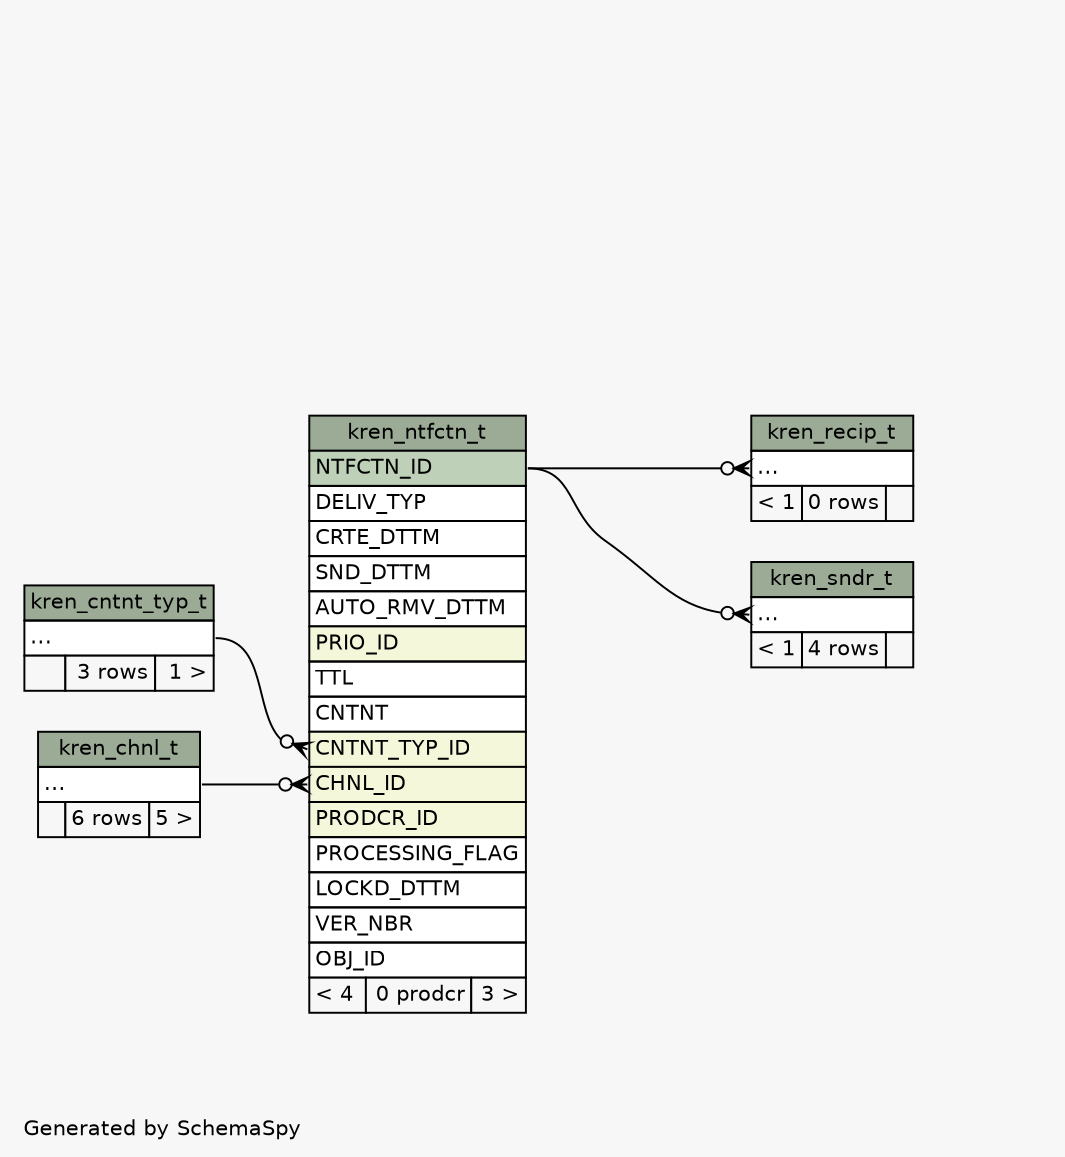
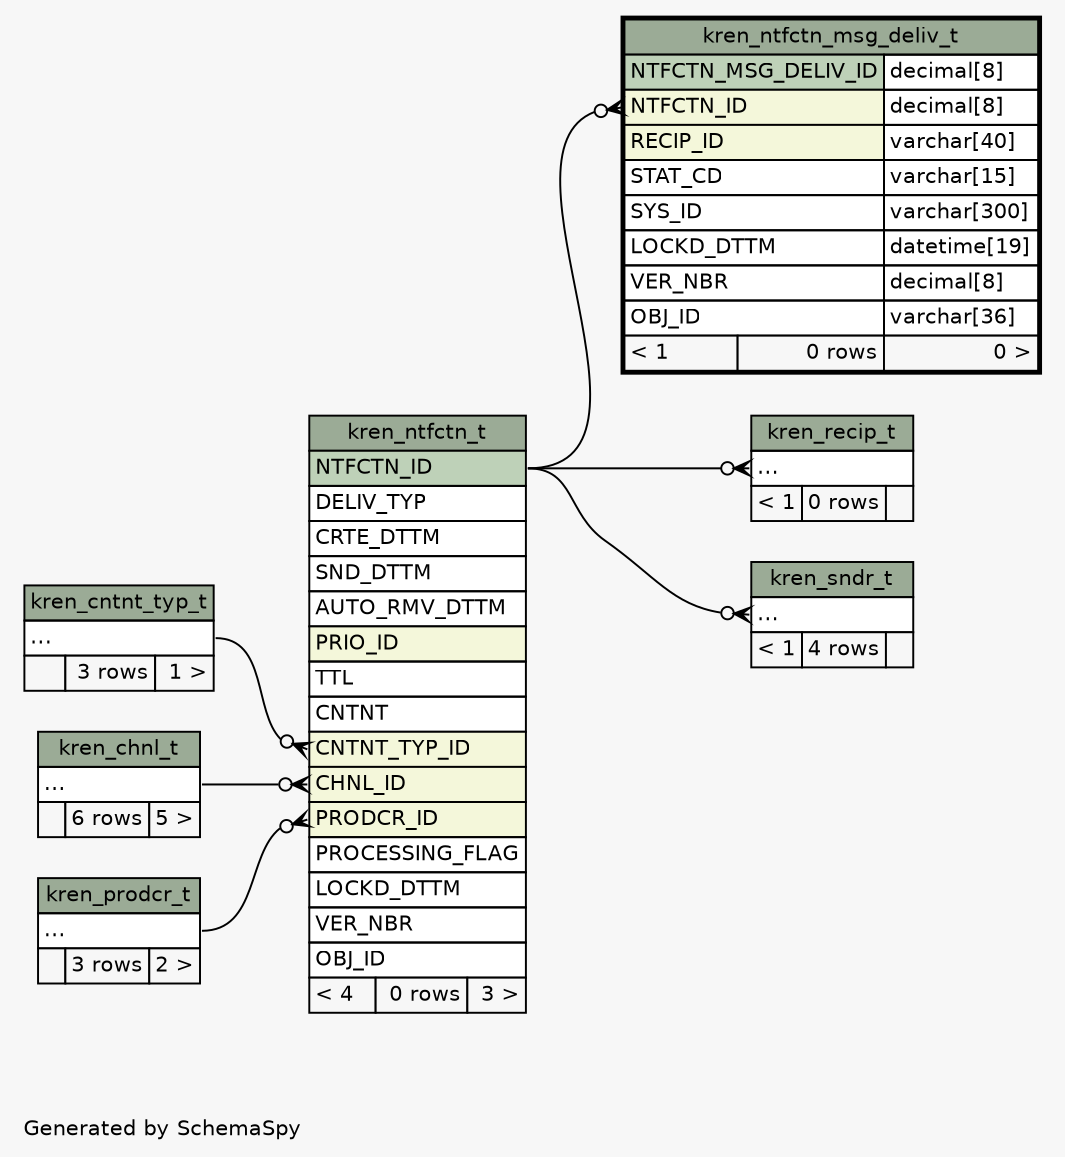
  digraph {
    bgcolor="#f7f7f7"
    fontname=Helvetica
    fontsize=11
    label="\nGenerated by SchemaSpy"
    labeljust=l
    nodesep=0.18
    rankdir=RL
    ranksep=0.46
    node [fontname=Helvetica fontsize=11 shape=plaintext]
    edge [arrowhead=none arrowsize=0.8 arrowtail=crowodot dir=back headport="NTFCTN_ID:e" tailport="elipses:w"]
-   n2 [label=<     <TABLE BORDER="0" CELLBORDER="1" CELLSPACING="0" BGCOLOR="#ffffff">       <TR><TD COLSPAN="3" BGCOLOR="#9bab96" ALIGN="CENTER">kren_ntfctn_t</TD></TR>       <TR><TD PORT="NTFCTN_ID" COLSPAN="3" BGCOLOR="#bed1b8" ALIGN="LEFT">NTFCTN_ID</TD></TR>       <TR><TD PORT="DELIV_TYP" COLSPAN="3" ALIGN="LEFT">DELIV_TYP</TD></TR>       <TR><TD PORT="CRTE_DTTM" COLSPAN="3" ALIGN="LEFT">CRTE_DTTM</TD></TR>       <TR><TD PORT="SND_DTTM" COLSPAN="3" ALIGN="LEFT">SND_DTTM</TD></TR>       <TR><TD PORT="AUTO_RMV_DTTM" COLSPAN="3" ALIGN="LEFT">AUTO_RMV_DTTM</TD></TR>       <TR><TD PORT="PRIO_ID" COLSPAN="3" BGCOLOR="#f4f7da" ALIGN="LEFT">PRIO_ID</TD></TR>       <TR><TD PORT="TTL" COLSPAN="3" ALIGN="LEFT">TTL</TD></TR>       <TR><TD PORT="CNTNT" COLSPAN="3" ALIGN="LEFT">CNTNT</TD></TR>       <TR><TD PORT="CNTNT_TYP_ID" COLSPAN="3" BGCOLOR="#f4f7da" ALIGN="LEFT">CNTNT_TYP_ID</TD></TR>       <TR><TD PORT="CHNL_ID" COLSPAN="3" BGCOLOR="#f4f7da" ALIGN="LEFT">CHNL_ID</TD></TR>       <TR><TD PORT="PRODCR_ID" COLSPAN="3" BGCOLOR="#f4f7da" ALIGN="LEFT">PRODCR_ID</TD></TR>       <TR><TD PORT="PROCESSING_FLAG" COLSPAN="3" ALIGN="LEFT">PROCESSING_FLAG</TD></TR>       <TR><TD PORT="LOCKD_DTTM" COLSPAN="3" ALIGN="LEFT">LOCKD_DTTM</TD></TR>       <TR><TD PORT="VER_NBR" COLSPAN="3" ALIGN="LEFT">VER_NBR</TD></TR>       <TR><TD PORT="OBJ_ID" COLSPAN="3" ALIGN="LEFT">OBJ_ID</TD></TR>       <TR><TD ALIGN="LEFT" BGCOLOR="#f7f7f7">&lt; 4</TD><TD ALIGN="RIGHT" BGCOLOR="#f7f7f7">0 prodcr</TD><TD ALIGN="RIGHT" BGCOLOR="#f7f7f7">3 &gt;</TD></TR>     </TABLE>>]
+   n1 [label=<     <TABLE BORDER="2" CELLBORDER="1" CELLSPACING="0" BGCOLOR="#ffffff">       <TR><TD COLSPAN="3" BGCOLOR="#9bab96" ALIGN="CENTER">kren_ntfctn_msg_deliv_t</TD></TR>       <TR><TD PORT="NTFCTN_MSG_DELIV_ID" COLSPAN="2" BGCOLOR="#bed1b8" ALIGN="LEFT">NTFCTN_MSG_DELIV_ID</TD><TD PORT="NTFCTN_MSG_DELIV_ID.type" ALIGN="LEFT">decimal[8]</TD></TR>       <TR><TD PORT="NTFCTN_ID" COLSPAN="2" BGCOLOR="#f4f7da" ALIGN="LEFT">NTFCTN_ID</TD><TD PORT="NTFCTN_ID.type" ALIGN="LEFT">decimal[8]</TD></TR>       <TR><TD PORT="RECIP_ID" COLSPAN="2" BGCOLOR="#f4f7da" ALIGN="LEFT">RECIP_ID</TD><TD PORT="RECIP_ID.type" ALIGN="LEFT">varchar[40]</TD></TR>       <TR><TD PORT="STAT_CD" COLSPAN="2" ALIGN="LEFT">STAT_CD</TD><TD PORT="STAT_CD.type" ALIGN="LEFT">varchar[15]</TD></TR>       <TR><TD PORT="SYS_ID" COLSPAN="2" ALIGN="LEFT">SYS_ID</TD><TD PORT="SYS_ID.type" ALIGN="LEFT">varchar[300]</TD></TR>       <TR><TD PORT="LOCKD_DTTM" COLSPAN="2" ALIGN="LEFT">LOCKD_DTTM</TD><TD PORT="LOCKD_DTTM.type" ALIGN="LEFT">datetime[19]</TD></TR>       <TR><TD PORT="VER_NBR" COLSPAN="2" ALIGN="LEFT">VER_NBR</TD><TD PORT="VER_NBR.type" ALIGN="LEFT">decimal[8]</TD></TR>       <TR><TD PORT="OBJ_ID" COLSPAN="2" ALIGN="LEFT">OBJ_ID</TD><TD PORT="OBJ_ID.type" ALIGN="LEFT">varchar[36]</TD></TR>       <TR><TD ALIGN="LEFT" BGCOLOR="#f7f7f7">&lt; 1</TD><TD ALIGN="RIGHT" BGCOLOR="#f7f7f7">0 rows</TD><TD ALIGN="RIGHT" BGCOLOR="#f7f7f7">0 &gt;</TD></TR>     </TABLE>>]
+   n2 [label=<     <TABLE BORDER="0" CELLBORDER="1" CELLSPACING="0" BGCOLOR="#ffffff">       <TR><TD COLSPAN="3" BGCOLOR="#9bab96" ALIGN="CENTER">kren_ntfctn_t</TD></TR>       <TR><TD PORT="NTFCTN_ID" COLSPAN="3" BGCOLOR="#bed1b8" ALIGN="LEFT">NTFCTN_ID</TD></TR>       <TR><TD PORT="DELIV_TYP" COLSPAN="3" ALIGN="LEFT">DELIV_TYP</TD></TR>       <TR><TD PORT="CRTE_DTTM" COLSPAN="3" ALIGN="LEFT">CRTE_DTTM</TD></TR>       <TR><TD PORT="SND_DTTM" COLSPAN="3" ALIGN="LEFT">SND_DTTM</TD></TR>       <TR><TD PORT="AUTO_RMV_DTTM" COLSPAN="3" ALIGN="LEFT">AUTO_RMV_DTTM</TD></TR>       <TR><TD PORT="PRIO_ID" COLSPAN="3" BGCOLOR="#f4f7da" ALIGN="LEFT">PRIO_ID</TD></TR>       <TR><TD PORT="TTL" COLSPAN="3" ALIGN="LEFT">TTL</TD></TR>       <TR><TD PORT="CNTNT" COLSPAN="3" ALIGN="LEFT">CNTNT</TD></TR>       <TR><TD PORT="CNTNT_TYP_ID" COLSPAN="3" BGCOLOR="#f4f7da" ALIGN="LEFT">CNTNT_TYP_ID</TD></TR>       <TR><TD PORT="CHNL_ID" COLSPAN="3" BGCOLOR="#f4f7da" ALIGN="LEFT">CHNL_ID</TD></TR>       <TR><TD PORT="PRODCR_ID" COLSPAN="3" BGCOLOR="#f4f7da" ALIGN="LEFT">PRODCR_ID</TD></TR>       <TR><TD PORT="PROCESSING_FLAG" COLSPAN="3" ALIGN="LEFT">PROCESSING_FLAG</TD></TR>       <TR><TD PORT="LOCKD_DTTM" COLSPAN="3" ALIGN="LEFT">LOCKD_DTTM</TD></TR>       <TR><TD PORT="VER_NBR" COLSPAN="3" ALIGN="LEFT">VER_NBR</TD></TR>       <TR><TD PORT="OBJ_ID" COLSPAN="3" ALIGN="LEFT">OBJ_ID</TD></TR>       <TR><TD ALIGN="LEFT" BGCOLOR="#f7f7f7">&lt; 4</TD><TD ALIGN="RIGHT" BGCOLOR="#f7f7f7">0 rows</TD><TD ALIGN="RIGHT" BGCOLOR="#f7f7f7">3 &gt;</TD></TR>     </TABLE>>]
    n3 [label=<     <TABLE BORDER="0" CELLBORDER="1" CELLSPACING="0" BGCOLOR="#ffffff">       <TR><TD COLSPAN="3" BGCOLOR="#9bab96" ALIGN="CENTER">kren_chnl_t</TD></TR>       <TR><TD PORT="elipses" COLSPAN="3" ALIGN="LEFT">...</TD></TR>       <TR><TD ALIGN="LEFT" BGCOLOR="#f7f7f7">  </TD><TD ALIGN="RIGHT" BGCOLOR="#f7f7f7">6 rows</TD><TD ALIGN="RIGHT" BGCOLOR="#f7f7f7">5 &gt;</TD></TR>     </TABLE>>]
    n4 [label=<     <TABLE BORDER="0" CELLBORDER="1" CELLSPACING="0" BGCOLOR="#ffffff">       <TR><TD COLSPAN="3" BGCOLOR="#9bab96" ALIGN="CENTER">kren_cntnt_typ_t</TD></TR>       <TR><TD PORT="elipses" COLSPAN="3" ALIGN="LEFT">...</TD></TR>       <TR><TD ALIGN="LEFT" BGCOLOR="#f7f7f7">  </TD><TD ALIGN="RIGHT" BGCOLOR="#f7f7f7">3 rows</TD><TD ALIGN="RIGHT" BGCOLOR="#f7f7f7">1 &gt;</TD></TR>     </TABLE>>]
+   n5 [label=<     <TABLE BORDER="0" CELLBORDER="1" CELLSPACING="0" BGCOLOR="#ffffff">       <TR><TD COLSPAN="3" BGCOLOR="#9bab96" ALIGN="CENTER">kren_prodcr_t</TD></TR>       <TR><TD PORT="elipses" COLSPAN="3" ALIGN="LEFT">...</TD></TR>       <TR><TD ALIGN="LEFT" BGCOLOR="#f7f7f7">  </TD><TD ALIGN="RIGHT" BGCOLOR="#f7f7f7">3 rows</TD><TD ALIGN="RIGHT" BGCOLOR="#f7f7f7">2 &gt;</TD></TR>     </TABLE>>]
    n6 [label=<     <TABLE BORDER="0" CELLBORDER="1" CELLSPACING="0" BGCOLOR="#ffffff">       <TR><TD COLSPAN="3" BGCOLOR="#9bab96" ALIGN="CENTER">kren_recip_t</TD></TR>       <TR><TD PORT="elipses" COLSPAN="3" ALIGN="LEFT">...</TD></TR>       <TR><TD ALIGN="LEFT" BGCOLOR="#f7f7f7">&lt; 1</TD><TD ALIGN="RIGHT" BGCOLOR="#f7f7f7">0 rows</TD><TD ALIGN="RIGHT" BGCOLOR="#f7f7f7">  </TD></TR>     </TABLE>>]
    n7 [label=<     <TABLE BORDER="0" CELLBORDER="1" CELLSPACING="0" BGCOLOR="#ffffff">       <TR><TD COLSPAN="3" BGCOLOR="#9bab96" ALIGN="CENTER">kren_sndr_t</TD></TR>       <TR><TD PORT="elipses" COLSPAN="3" ALIGN="LEFT">...</TD></TR>       <TR><TD ALIGN="LEFT" BGCOLOR="#f7f7f7">&lt; 1</TD><TD ALIGN="RIGHT" BGCOLOR="#f7f7f7">4 rows</TD><TD ALIGN="RIGHT" BGCOLOR="#f7f7f7">  </TD></TR>     </TABLE>>]
+   n1 -> n2 [tailport="NTFCTN_ID:w"]
    n2 -> n3 [headport="elipses:e" tailport="CHNL_ID:w"]
    n2 -> n4 [headport="elipses:e" tailport="CNTNT_TYP_ID:w"]
+   n2 -> n5 [headport="elipses:e" tailport="PRODCR_ID:w"]
    n6 -> n2
    n7 -> n2
  }
